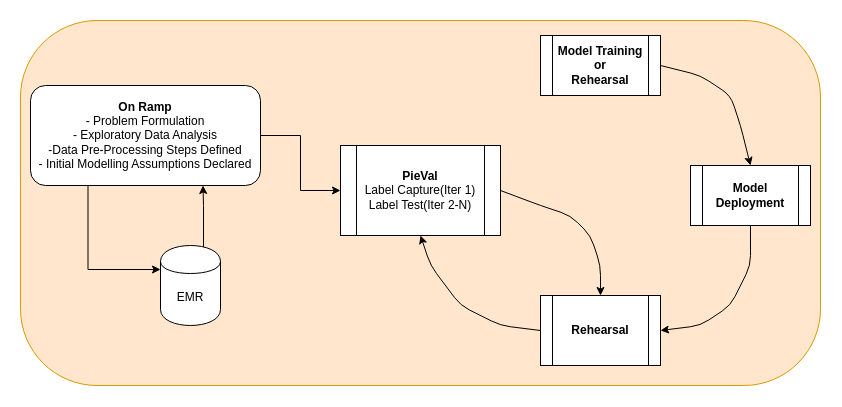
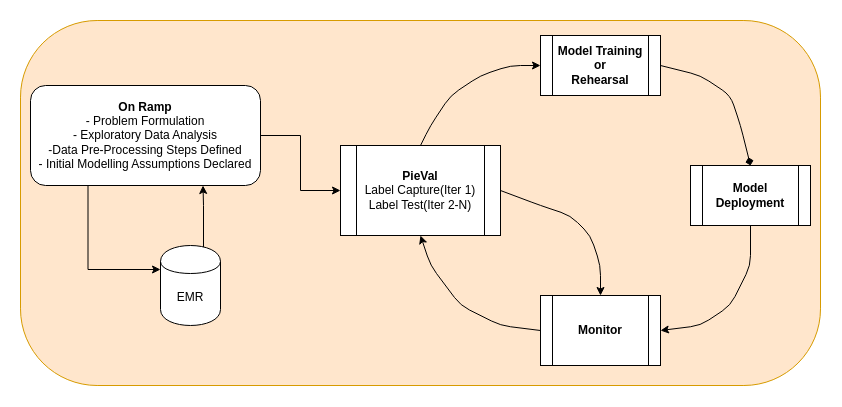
  <mxCell id="0" />
  <mxCell id="1" parent="0" />
  <mxCell id="2" value="" style="rounded=1;whiteSpace=wrap;html=1;fillColor=#ffe6cc;strokeColor=#d79b00;arcSize=21;" parent="1" vertex="1"><mxGeometry x="20" y="20" width="800" height="365" as="geometry" /></mxCell>
  <mxCell id="3" style="edgeStyle=orthogonalEdgeStyle;rounded=0;orthogonalLoop=1;jettySize=auto;html=1;entryX=0;entryY=0.3;entryDx=0;entryDy=0;exitX=0.25;exitY=1;exitDx=0;exitDy=0;" parent="1" source="5" target="14" edge="1"><mxGeometry relative="1" as="geometry"><Array as="points"><mxPoint x="88" y="269" /></Array></mxGeometry></mxCell>
  <mxCell id="4" style="edgeStyle=orthogonalEdgeStyle;rounded=0;orthogonalLoop=1;jettySize=auto;html=1;entryX=0;entryY=0.5;entryDx=0;entryDy=0;" edge="1" parent="1" source="5" target="6"><mxGeometry relative="1" as="geometry" /></mxCell>
  <mxCell id="5" value="&lt;b&gt;On Ramp&lt;/b&gt;&lt;br&gt;- Problem Formulation&lt;br&gt;- Exploratory Data Analysis&lt;br&gt;-Data Pre-Processing Steps Defined&lt;br&gt;- Initial Modelling Assumptions Declared" style="rounded=1;whiteSpace=wrap;html=1;" parent="1" vertex="1"><mxGeometry x="30" y="85" width="230" height="100" as="geometry" /></mxCell>
  <mxCell id="6" value="&lt;b&gt;PieVal&lt;/b&gt;&lt;br&gt;Label Capture(Iter 1)&lt;br&gt;Label Test(Iter 2-N)" style="shape=process;whiteSpace=wrap;html=1;backgroundOutline=1;" parent="1" vertex="1"><mxGeometry x="340" y="145" width="160" height="90" as="geometry" /></mxCell>
  <mxCell id="7" value="&lt;b&gt;Model Training&lt;br&gt;or&lt;br&gt;Rehearsal&lt;br&gt;&lt;/b&gt;" style="shape=process;whiteSpace=wrap;html=1;backgroundOutline=1;" parent="1" vertex="1"><mxGeometry x="540" y="35" width="120" height="60" as="geometry" /></mxCell>
  <mxCell id="8" value="&lt;b&gt;Model Deployment&lt;/b&gt;" style="shape=process;whiteSpace=wrap;html=1;backgroundOutline=1;" parent="1" vertex="1"><mxGeometry x="690" y="165" width="120" height="60" as="geometry" /></mxCell>
- <mxCell id="9" value="&lt;b&gt;Rehearsal&lt;/b&gt;" style="shape=process;whiteSpace=wrap;html=1;backgroundOutline=1;" parent="1" vertex="1"><mxGeometry x="540" y="295" width="120" height="70" as="geometry" /></mxCell>
- <mxCell id="11" value="" style="endArrow=classic;html=1;exitX=1;exitY=0.5;exitDx=0;exitDy=0;entryX=0.5;entryY=0;entryDx=0;entryDy=0;" parent="1" source="7" target="8" edge="1"><mxGeometry width="50" height="50" relative="1" as="geometry"><mxPoint x="300" y="475" as="sourcePoint" /><mxPoint x="350" y="425" as="targetPoint" /><Array as="points"><mxPoint x="700" y="75" /><mxPoint x="730" y="95" /><mxPoint x="740" y="125" /></Array></mxGeometry></mxCell>
+ <mxCell id="9" value="&lt;b&gt;Monitor&lt;/b&gt;" style="shape=process;whiteSpace=wrap;html=1;backgroundOutline=1;" parent="1" vertex="1"><mxGeometry x="540" y="295" width="120" height="70" as="geometry" /></mxCell>
+ <mxCell id="10" value="" style="endArrow=classic;html=1;entryX=0;entryY=0.5;entryDx=0;entryDy=0;exitX=0.5;exitY=0;exitDx=0;exitDy=0;" parent="1" source="6" target="7" edge="1"><mxGeometry width="50" height="50" relative="1" as="geometry"><mxPoint x="460" y="225" as="sourcePoint" /><mxPoint x="490" y="145" as="targetPoint" /><Array as="points"><mxPoint x="430" y="125" /><mxPoint x="450" y="95" /><mxPoint x="480" y="75" /><mxPoint x="510" y="65" /></Array></mxGeometry></mxCell>
+ <mxCell id="11" value="" style="endArrow=diamond;html=1;exitX=1;exitY=0.5;exitDx=0;exitDy=0;entryX=0.5;entryY=0;entryDx=0;entryDy=0;" parent="1" source="7" target="8" edge="1"><mxGeometry width="50" height="50" relative="1" as="geometry"><mxPoint x="300" y="475" as="sourcePoint" /><mxPoint x="350" y="425" as="targetPoint" /><Array as="points"><mxPoint x="700" y="75" /><mxPoint x="730" y="95" /><mxPoint x="740" y="125" /></Array></mxGeometry></mxCell>
  <mxCell id="12" value="" style="endArrow=classic;html=1;exitX=0;exitY=0.5;exitDx=0;exitDy=0;entryX=0.5;entryY=1;entryDx=0;entryDy=0;" parent="1" source="9" target="6" edge="1"><mxGeometry width="50" height="50" relative="1" as="geometry"><mxPoint x="220" y="415" as="sourcePoint" /><mxPoint x="270" y="365" as="targetPoint" /><Array as="points"><mxPoint x="500" y="325" /><mxPoint x="460" y="305" /><mxPoint x="430" y="265" /></Array></mxGeometry></mxCell>
  <mxCell id="13" style="edgeStyle=orthogonalEdgeStyle;rounded=0;orthogonalLoop=1;jettySize=auto;html=1;entryX=0.75;entryY=1;entryDx=0;entryDy=0;exitX=1;exitY=0.3;exitDx=0;exitDy=0;" parent="1" source="14" target="5" edge="1"><mxGeometry relative="1" as="geometry"><Array as="points"><mxPoint x="203" y="269" /><mxPoint x="203" y="205" /><mxPoint x="203" y="205" /></Array></mxGeometry></mxCell>
  <mxCell id="14" value="EMR" style="shape=cylinder;whiteSpace=wrap;html=1;boundedLbl=1;backgroundOutline=1;" parent="1" vertex="1"><mxGeometry x="160" y="245" width="60" height="80" as="geometry" /></mxCell>
  <mxCell id="15" style="edgeStyle=orthogonalEdgeStyle;rounded=0;orthogonalLoop=1;jettySize=auto;html=1;exitX=0.5;exitY=1;exitDx=0;exitDy=0;" edge="1" parent="1" source="2" target="2"><mxGeometry relative="1" as="geometry" /></mxCell>
  <mxCell id="16" value="" style="endArrow=classic;html=1;exitX=0.5;exitY=1;exitDx=0;exitDy=0;" edge="1" parent="1" source="8"><mxGeometry width="50" height="50" relative="1" as="geometry"><mxPoint x="710" y="335" as="sourcePoint" /><mxPoint x="660" y="330" as="targetPoint" /><Array as="points"><mxPoint x="750" y="265" /><mxPoint x="730" y="305" /><mxPoint x="700" y="325" /></Array></mxGeometry></mxCell>
  <mxCell id="17" value="" style="endArrow=classic;html=1;entryX=0.5;entryY=0;entryDx=0;entryDy=0;exitX=1;exitY=0.5;exitDx=0;exitDy=0;" edge="1" parent="1" source="6" target="9"><mxGeometry width="50" height="50" relative="1" as="geometry"><mxPoint x="600" y="265" as="sourcePoint" /><mxPoint x="650" y="215" as="targetPoint" /><Array as="points"><mxPoint x="540" y="205" /><mxPoint x="570" y="215" /><mxPoint x="590" y="235" /><mxPoint x="600" y="265" /></Array></mxGeometry></mxCell>
